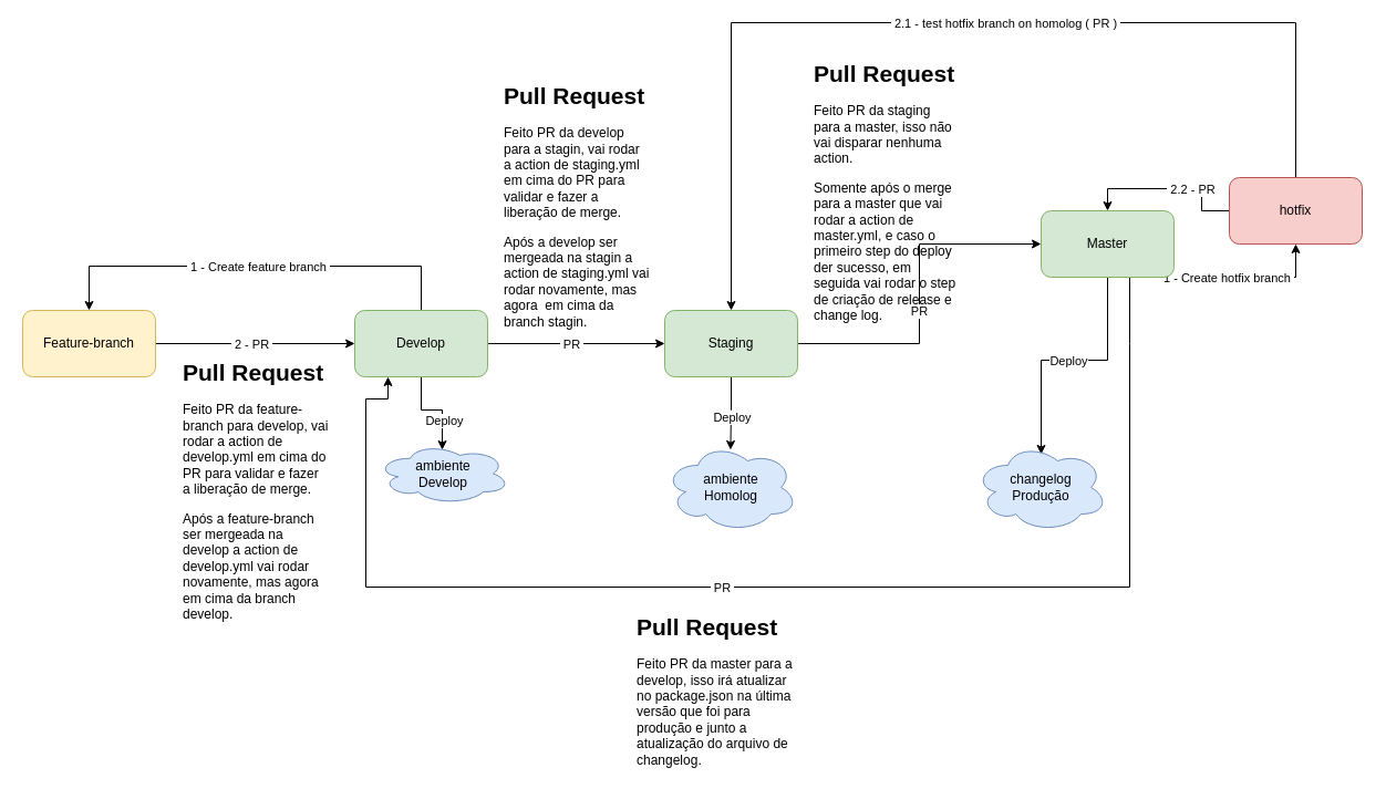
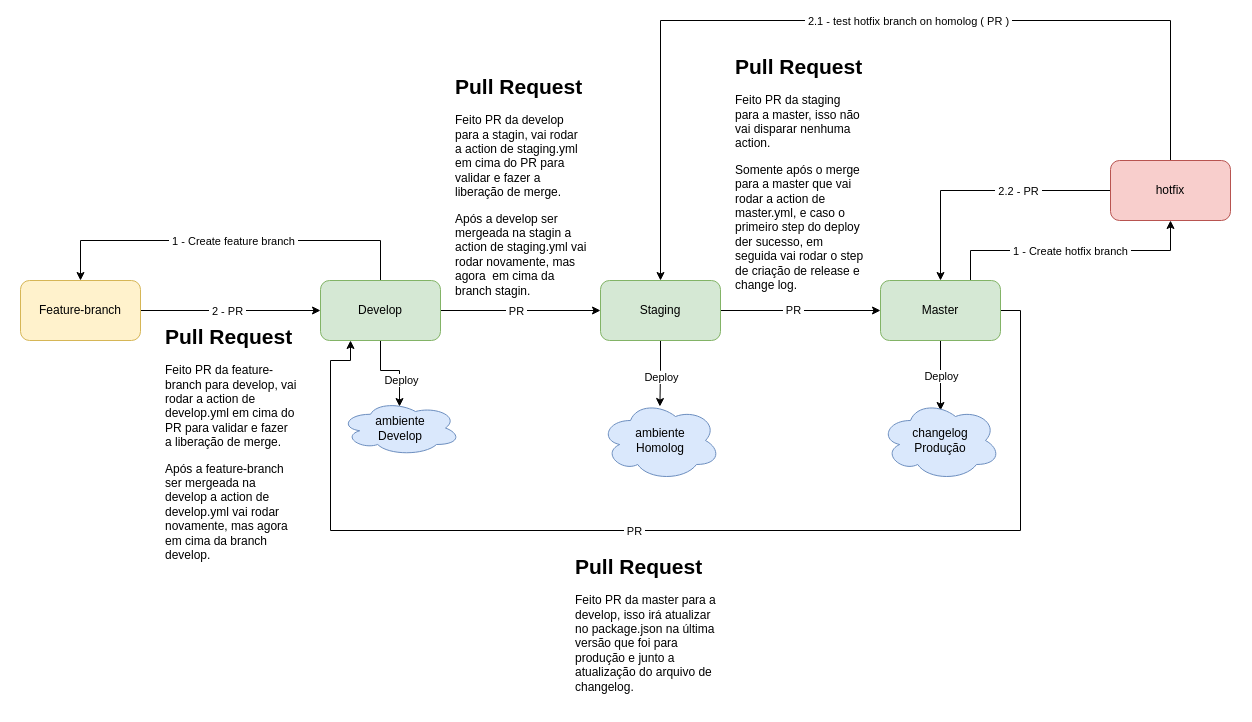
  <mxCell id="0" />
  <mxCell id="1" parent="0" />
  <mxCell id="2" style="edgeStyle=orthogonalEdgeStyle;rounded=0;orthogonalLoop=1;jettySize=auto;html=1;entryX=0;entryY=0.5;entryDx=0;entryDy=0;" parent="1" source="8" target="13" edge="1"><mxGeometry relative="1" as="geometry" /></mxCell>
  <mxCell id="3" value="&amp;nbsp;PR&amp;nbsp;" style="edgeLabel;html=1;align=center;verticalAlign=middle;resizable=0;points=[];" parent="2" vertex="1" connectable="0"><mxGeometry x="-0.058" relative="1" as="geometry"><mxPoint as="offset" /></mxGeometry></mxCell>
  <mxCell id="4" style="edgeStyle=orthogonalEdgeStyle;rounded=0;orthogonalLoop=1;jettySize=auto;html=1;entryX=0.5;entryY=0;entryDx=0;entryDy=0;" parent="1" source="8" target="23" edge="1"><mxGeometry relative="1" as="geometry"><Array as="points"><mxPoint x="380" y="240" /><mxPoint x="80" y="240" /></Array></mxGeometry></mxCell>
  <mxCell id="5" value="&amp;nbsp;1 - Create feature branch&amp;nbsp;" style="edgeLabel;html=1;align=center;verticalAlign=middle;resizable=0;points=[];" parent="4" vertex="1" connectable="0"><mxGeometry x="-0.012" relative="1" as="geometry"><mxPoint as="offset" /></mxGeometry></mxCell>
  <mxCell id="6" style="edgeStyle=orthogonalEdgeStyle;rounded=0;orthogonalLoop=1;jettySize=auto;html=1;entryX=0.492;entryY=0.11;entryDx=0;entryDy=0;entryPerimeter=0;" edge="1" parent="1" source="8" target="33"><mxGeometry relative="1" as="geometry" /></mxCell>
  <mxCell id="7" value="Deploy" style="edgeLabel;html=1;align=center;verticalAlign=middle;resizable=0;points=[];" vertex="1" connectable="0" parent="6"><mxGeometry x="0.39" y="1" relative="1" as="geometry"><mxPoint as="offset" /></mxGeometry></mxCell>
  <mxCell id="8" value="Develop" style="rounded=1;whiteSpace=wrap;html=1;fillColor=#d5e8d4;strokeColor=#82b366;" parent="1" vertex="1"><mxGeometry x="320" y="280" width="120" height="60" as="geometry" /></mxCell>
  <mxCell id="9" style="edgeStyle=orthogonalEdgeStyle;rounded=0;orthogonalLoop=1;jettySize=auto;html=1;entryX=0;entryY=0.5;entryDx=0;entryDy=0;" parent="1" source="13" target="20" edge="1"><mxGeometry relative="1" as="geometry" /></mxCell>
  <mxCell id="10" value="&amp;nbsp;PR&amp;nbsp;" style="edgeLabel;html=1;align=center;verticalAlign=middle;resizable=0;points=[];" parent="9" vertex="1" connectable="0"><mxGeometry x="-0.097" y="1" relative="1" as="geometry"><mxPoint as="offset" /></mxGeometry></mxCell>
  <mxCell id="11" style="edgeStyle=orthogonalEdgeStyle;rounded=0;orthogonalLoop=1;jettySize=auto;html=1;entryX=0.495;entryY=0.075;entryDx=0;entryDy=0;entryPerimeter=0;" edge="1" parent="1" source="13" target="34"><mxGeometry relative="1" as="geometry" /></mxCell>
  <mxCell id="12" value="Deploy" style="edgeLabel;html=1;align=center;verticalAlign=middle;resizable=0;points=[];" vertex="1" connectable="0" parent="11"><mxGeometry x="0.103" y="1" relative="1" as="geometry"><mxPoint as="offset" /></mxGeometry></mxCell>
  <mxCell id="13" value="Staging" style="rounded=1;whiteSpace=wrap;html=1;fillColor=#d5e8d4;strokeColor=#82b366;" parent="1" vertex="1"><mxGeometry x="600" y="280" width="120" height="60" as="geometry" /></mxCell>
  <mxCell id="14" style="edgeStyle=orthogonalEdgeStyle;rounded=0;orthogonalLoop=1;jettySize=auto;html=1;" parent="1" source="20" edge="1"><mxGeometry relative="1" as="geometry"><Array as="points"><mxPoint x="1020" y="310" /><mxPoint x="1020" y="530" /><mxPoint x="330" y="530" /><mxPoint x="330" y="360" /><mxPoint x="350" y="360" /></Array><mxPoint x="350" y="340" as="targetPoint" /></mxGeometry></mxCell>
  <mxCell id="15" value="&amp;nbsp;PR&amp;nbsp;" style="edgeLabel;html=1;align=center;verticalAlign=middle;resizable=0;points=[];" parent="14" vertex="1" connectable="0"><mxGeometry x="0.1" relative="1" as="geometry"><mxPoint as="offset" /></mxGeometry></mxCell>
  <mxCell id="16" style="edgeStyle=orthogonalEdgeStyle;rounded=0;orthogonalLoop=1;jettySize=auto;html=1;entryX=0.5;entryY=1;entryDx=0;entryDy=0;" edge="1" parent="1" source="20" target="32"><mxGeometry relative="1" as="geometry"><Array as="points"><mxPoint x="970" y="250" /><mxPoint x="1170" y="250" /></Array></mxGeometry></mxCell>
  <mxCell id="17" value="&amp;nbsp;1 - Create hotfix branch&amp;nbsp;" style="edgeLabel;html=1;align=center;verticalAlign=middle;resizable=0;points=[];" vertex="1" connectable="0" parent="16"><mxGeometry x="0.363" relative="1" as="geometry"><mxPoint x="-48" as="offset" /></mxGeometry></mxCell>
  <mxCell id="18" style="edgeStyle=orthogonalEdgeStyle;rounded=0;orthogonalLoop=1;jettySize=auto;html=1;entryX=0.5;entryY=0.125;entryDx=0;entryDy=0;entryPerimeter=0;" edge="1" parent="1" source="20" target="35"><mxGeometry relative="1" as="geometry" /></mxCell>
  <mxCell id="19" value="Deploy" style="edgeLabel;html=1;align=center;verticalAlign=middle;resizable=0;points=[];" vertex="1" connectable="0" parent="18"><mxGeometry x="0.011" relative="1" as="geometry"><mxPoint as="offset" /></mxGeometry></mxCell>
- <mxCell id="20" value="Master" style="rounded=1;whiteSpace=wrap;html=1;fillColor=#d5e8d4;strokeColor=#82b366;" parent="1" vertex="1"><mxGeometry x="940" y="190" width="120" height="60" as="geometry" /></mxCell>
+ <mxCell id="20" value="Master" style="rounded=1;whiteSpace=wrap;html=1;fillColor=#d5e8d4;strokeColor=#82b366;" parent="1" vertex="1"><mxGeometry x="880" y="280" width="120" height="60" as="geometry" /></mxCell>
  <mxCell id="21" style="edgeStyle=orthogonalEdgeStyle;rounded=0;orthogonalLoop=1;jettySize=auto;html=1;entryX=0;entryY=0.5;entryDx=0;entryDy=0;" parent="1" source="23" target="8" edge="1"><mxGeometry relative="1" as="geometry" /></mxCell>
  <mxCell id="22" value="&amp;nbsp;2 - PR&amp;nbsp;" style="edgeLabel;html=1;align=center;verticalAlign=middle;resizable=0;points=[];" parent="21" vertex="1" connectable="0"><mxGeometry x="-0.044" relative="1" as="geometry"><mxPoint as="offset" /></mxGeometry></mxCell>
  <mxCell id="23" value="Feature-branch" style="rounded=1;whiteSpace=wrap;html=1;fillColor=#fff2cc;strokeColor=#d6b656;" parent="1" vertex="1"><mxGeometry x="20" y="280" width="120" height="60" as="geometry" /></mxCell>
  <mxCell id="24" value="&lt;h1 style=&quot;font-size: 21px;&quot;&gt;Pull Request&lt;/h1&gt;&lt;p&gt;Feito PR da develop para a stagin, vai rodar a action de staging.yml em cima do PR para validar e fazer a liberação de merge.&lt;/p&gt;Após a develop ser mergeada na stagin a action de staging.yml vai rodar novamente, mas agora&amp;nbsp; em cima da branch stagin." style="text;html=1;strokeColor=none;fillColor=none;spacing=5;spacingTop=-20;whiteSpace=wrap;overflow=hidden;rounded=0;" parent="1" vertex="1"><mxGeometry x="450" y="70" width="140" height="230" as="geometry" /></mxCell>
  <mxCell id="25" value="&lt;h1 style=&quot;font-size: 21px;&quot;&gt;Pull Request&lt;/h1&gt;&lt;p&gt;Feito PR da staging para a master, isso não vai disparar nenhuma action.&lt;/p&gt;&lt;p&gt;&lt;span style=&quot;background-color: initial;&quot;&gt;Somente após o merge para a master que vai rodar a action de master.yml, e caso o primeiro step do deploy der sucesso, em seguida vai rodar o step de criação de release e change log.&lt;/span&gt;&lt;/p&gt;" style="text;html=1;strokeColor=none;fillColor=none;spacing=5;spacingTop=-20;whiteSpace=wrap;overflow=hidden;rounded=0;" parent="1" vertex="1"><mxGeometry x="730" y="50" width="140" height="250" as="geometry" /></mxCell>
  <mxCell id="26" value="&lt;h1 style=&quot;font-size: 21px;&quot;&gt;Pull Request&lt;/h1&gt;&lt;p&gt;Feito PR da master para a develop, isso irá atualizar no package.json na última versão que foi para produção e junto a atualização do arquivo de changelog.&lt;/p&gt;" style="text;html=1;strokeColor=none;fillColor=none;spacing=5;spacingTop=-20;whiteSpace=wrap;overflow=hidden;rounded=0;" parent="1" vertex="1"><mxGeometry x="570" y="550" width="150" height="150" as="geometry" /></mxCell>
  <mxCell id="27" value="&lt;h1 style=&quot;font-size: 21px;&quot;&gt;Pull Request&lt;/h1&gt;&lt;p style=&quot;&quot;&gt;Feito PR da feature-branch para develop, vai rodar a action de develop.yml em cima do PR para validar e fazer a liberação de merge.&lt;/p&gt;&lt;p style=&quot;&quot;&gt;&lt;span style=&quot;background-color: initial;&quot;&gt;Após a feature-branch ser mergeada na develop a action de develop.yml vai rodar novamente, mas agora&amp;nbsp; em cima da branch develop.&lt;/span&gt;&lt;br&gt;&lt;/p&gt;" style="text;html=1;strokeColor=none;fillColor=none;spacing=5;spacingTop=-20;whiteSpace=wrap;overflow=hidden;rounded=0;" parent="1" vertex="1"><mxGeometry x="160" y="320" width="140" height="270" as="geometry" /></mxCell>
  <mxCell id="28" style="edgeStyle=orthogonalEdgeStyle;rounded=0;orthogonalLoop=1;jettySize=auto;html=1;entryX=0.5;entryY=0;entryDx=0;entryDy=0;" edge="1" parent="1" source="32" target="13"><mxGeometry relative="1" as="geometry"><Array as="points"><mxPoint x="1170" y="20" /><mxPoint x="660" y="20" /></Array></mxGeometry></mxCell>
  <mxCell id="29" value="&amp;nbsp;2.1 - test hotfix branch on homolog ( PR )&amp;nbsp;" style="edgeLabel;html=1;align=center;verticalAlign=middle;resizable=0;points=[];" vertex="1" connectable="0" parent="28"><mxGeometry x="-0.115" relative="1" as="geometry"><mxPoint as="offset" /></mxGeometry></mxCell>
  <mxCell id="30" style="edgeStyle=orthogonalEdgeStyle;rounded=0;orthogonalLoop=1;jettySize=auto;html=1;entryX=0.5;entryY=0;entryDx=0;entryDy=0;" edge="1" parent="1" source="32" target="20"><mxGeometry relative="1" as="geometry" /></mxCell>
  <mxCell id="31" value="&amp;nbsp;2.2 - PR&amp;nbsp;" style="edgeLabel;html=1;align=center;verticalAlign=middle;resizable=0;points=[];" vertex="1" connectable="0" parent="30"><mxGeometry x="-0.283" relative="1" as="geometry"><mxPoint as="offset" /></mxGeometry></mxCell>
  <mxCell id="32" value="hotfix" style="rounded=1;whiteSpace=wrap;html=1;fillColor=#f8cecc;strokeColor=#b85450;" vertex="1" parent="1"><mxGeometry x="1110" y="160" width="120" height="60" as="geometry" /></mxCell>
  <mxCell id="33" value="ambiente&lt;br&gt;Develop" style="ellipse;shape=cloud;whiteSpace=wrap;html=1;fillColor=#dae8fc;strokeColor=#6c8ebf;" vertex="1" parent="1"><mxGeometry x="340" y="400" width="120" height="55" as="geometry" /></mxCell>
  <mxCell id="34" value="ambiente&lt;br&gt;Homolog" style="ellipse;shape=cloud;whiteSpace=wrap;html=1;fillColor=#dae8fc;strokeColor=#6c8ebf;" vertex="1" parent="1"><mxGeometry x="600" y="400" width="120" height="80" as="geometry" /></mxCell>
  <mxCell id="35" value="changelog&lt;br&gt;Produção" style="ellipse;shape=cloud;whiteSpace=wrap;html=1;fillColor=#dae8fc;strokeColor=#6c8ebf;" vertex="1" parent="1"><mxGeometry x="880" y="400" width="120" height="80" as="geometry" /></mxCell>
